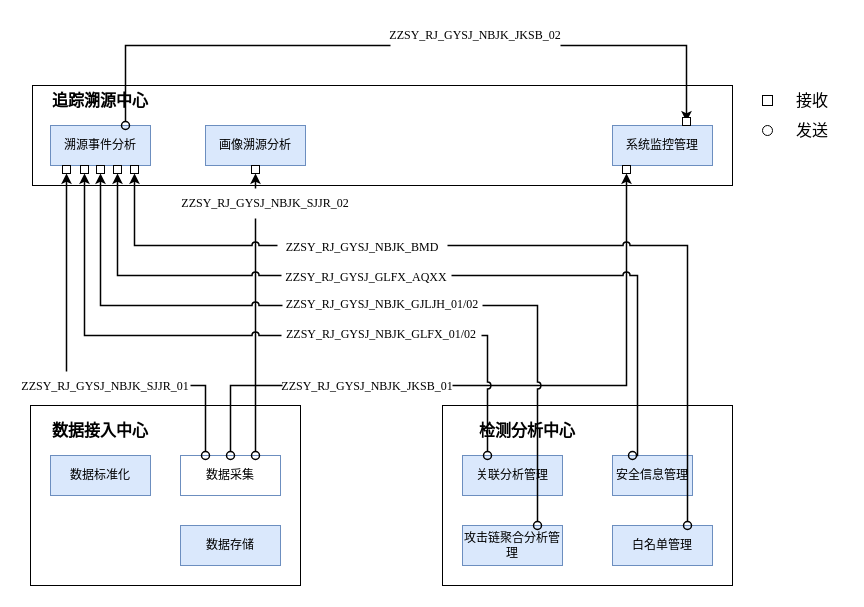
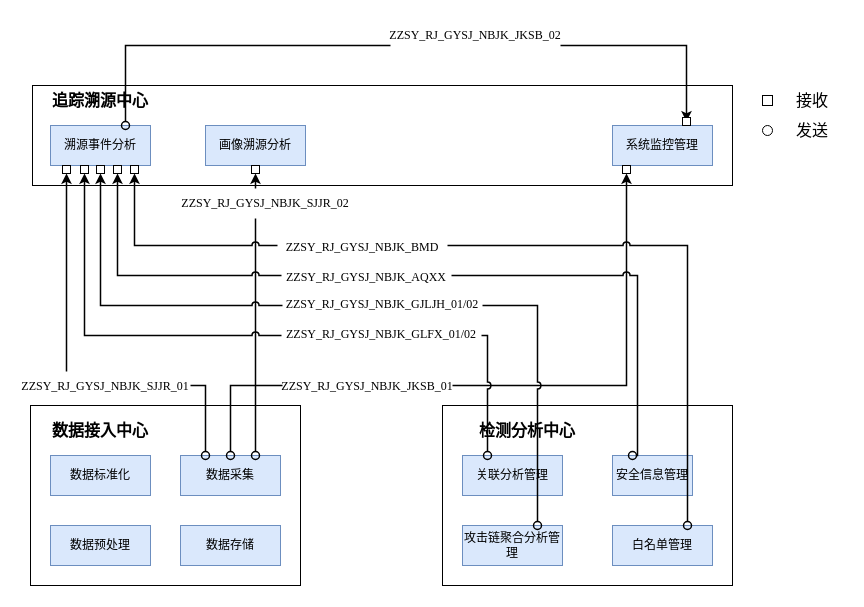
  <mxCell id="0" />
  <mxCell id="1" parent="0" />
  <mxCell id="2" value="" style="rounded=0;whiteSpace=wrap;html=1;" vertex="1" parent="1"><mxGeometry x="32" y="85" width="700" height="100" as="geometry" /></mxCell>
  <mxCell id="3" value="追踪溯源中心" style="text;html=1;strokeColor=none;fillColor=none;align=center;verticalAlign=middle;whiteSpace=wrap;rounded=0;fontStyle=1;fontSize=16;" vertex="1" parent="1"><mxGeometry x="40" y="85" width="120" height="30" as="geometry" /></mxCell>
  <mxCell id="4" value="溯源事件分析" style="rounded=0;whiteSpace=wrap;html=1;fillColor=#dae8fc;strokeColor=#6c8ebf;" vertex="1" parent="1"><mxGeometry x="50" y="125" width="100" height="40" as="geometry" /></mxCell>
  <mxCell id="5" value="画像溯源分析&lt;span style=&quot;color: rgba(0 , 0 , 0 , 0) ; font-family: monospace ; font-size: 0px&quot;&gt;%3CmxGraphModel%3E%3Croot%3E%3CmxCell%20id%3D%220%22%2F%3E%3CmxCell%20id%3D%221%22%20parent%3D%220%22%2F%3E%3CmxCell%20id%3D%222%22%20value%3D%22%E6%BA%AF%E6%BA%90%E4%BA%8B%E4%BB%B6%E5%88%86%E6%9E%90%22%20style%3D%22rounded%3D0%3BwhiteSpace%3Dwrap%3Bhtml%3D1%3BfillColor%3D%23dae8fc%3BstrokeColor%3D%236c8ebf%3B%22%20vertex%3D%221%22%20parent%3D%221%22%3E%3CmxGeometry%20x%3D%22220%22%20y%3D%22140%22%20width%3D%22120%22%20height%3D%2240%22%20as%3D%22geometry%22%2F%3E%3C%2FmxCell%3E%3C%2Froot%3E%3C%2FmxGraphModel%3E&lt;/span&gt;" style="rounded=0;whiteSpace=wrap;html=1;fillColor=#dae8fc;strokeColor=#6c8ebf;" vertex="1" parent="1"><mxGeometry x="205" y="125" width="100" height="40" as="geometry" /></mxCell>
  <mxCell id="6" style="edgeStyle=orthogonalEdgeStyle;shape=connector;rounded=0;sketch=0;jumpStyle=arc;orthogonalLoop=1;jettySize=auto;html=1;exitX=0.75;exitY=0;exitDx=0;exitDy=0;labelBackgroundColor=default;fontFamily=Helvetica;fontSize=16;fontColor=default;startArrow=oval;startFill=0;endArrow=classic;endFill=1;startSize=8;endSize=6;strokeColor=default;strokeWidth=1.5;" edge="1" parent="1" source="4"><mxGeometry relative="1" as="geometry"><mxPoint x="686" y="121" as="targetPoint" /><Array as="points"><mxPoint x="125" y="45" /><mxPoint x="686" y="45" /></Array></mxGeometry></mxCell>
  <mxCell id="7" value="系统监控管理" style="rounded=0;whiteSpace=wrap;html=1;fillColor=#dae8fc;strokeColor=#6c8ebf;" vertex="1" parent="1"><mxGeometry x="612" y="125" width="100" height="40" as="geometry" /></mxCell>
  <mxCell id="8" value="" style="rounded=0;whiteSpace=wrap;html=1;" vertex="1" parent="1"><mxGeometry x="30" y="405" width="270" height="180" as="geometry" /></mxCell>
  <mxCell id="9" value="数据接入中心" style="text;html=1;strokeColor=none;fillColor=none;align=center;verticalAlign=middle;whiteSpace=wrap;rounded=0;fontStyle=1;fontSize=16;" vertex="1" parent="1"><mxGeometry x="40" y="415" width="120" height="30" as="geometry" /></mxCell>
  <mxCell id="10" value="数据标准化" style="rounded=0;whiteSpace=wrap;html=1;fillColor=#dae8fc;strokeColor=#6c8ebf;" vertex="1" parent="1"><mxGeometry x="50" y="455" width="100" height="40" as="geometry" /></mxCell>
- <mxCell id="12" value="数据采集" style="rounded=0;whiteSpace=wrap;html=1;fillColor=#ffffff;strokeColor=#6c8ebf;" vertex="1" parent="1"><mxGeometry x="180" y="455" width="100" height="40" as="geometry" /></mxCell>
+ <mxCell id="11" value="数据预处理" style="rounded=0;whiteSpace=wrap;html=1;fillColor=#dae8fc;strokeColor=#6c8ebf;" vertex="1" parent="1"><mxGeometry x="50" y="525" width="100" height="40" as="geometry" /></mxCell>
+ <mxCell id="12" value="数据采集" style="rounded=0;whiteSpace=wrap;html=1;fillColor=#dae8fc;strokeColor=#6c8ebf;" vertex="1" parent="1"><mxGeometry x="180" y="455" width="100" height="40" as="geometry" /></mxCell>
  <mxCell id="13" style="edgeStyle=orthogonalEdgeStyle;shape=connector;rounded=0;sketch=0;jumpStyle=arc;orthogonalLoop=1;jettySize=auto;html=1;entryX=0.5;entryY=1;entryDx=0;entryDy=0;labelBackgroundColor=default;fontFamily=Helvetica;fontSize=16;fontColor=default;startArrow=oval;startFill=0;endArrow=classic;endFill=1;startSize=8;endSize=6;strokeColor=default;strokeWidth=1.5;" edge="1" parent="1" source="12" target="27"><mxGeometry relative="1" as="geometry"><Array as="points"><mxPoint x="205" y="385" /><mxPoint x="66" y="385" /></Array></mxGeometry></mxCell>
  <mxCell id="14" style="edgeStyle=orthogonalEdgeStyle;shape=connector;rounded=0;sketch=0;jumpStyle=arc;orthogonalLoop=1;jettySize=auto;html=1;exitX=0.5;exitY=0;exitDx=0;exitDy=0;entryX=0.5;entryY=1;entryDx=0;entryDy=0;labelBackgroundColor=default;fontFamily=Helvetica;fontSize=16;fontColor=default;startArrow=oval;startFill=0;endArrow=classic;endFill=1;startSize=8;endSize=6;strokeColor=default;strokeWidth=1.5;" edge="1" parent="1" source="12" target="34"><mxGeometry relative="1" as="geometry"><Array as="points"><mxPoint x="230" y="385" /><mxPoint x="626" y="385" /></Array></mxGeometry></mxCell>
  <mxCell id="15" style="edgeStyle=orthogonalEdgeStyle;shape=connector;rounded=0;orthogonalLoop=1;jettySize=auto;html=1;exitX=0.75;exitY=0;exitDx=0;exitDy=0;entryX=0.5;entryY=1;entryDx=0;entryDy=0;labelBackgroundColor=default;fontFamily=Helvetica;fontSize=16;fontColor=default;startArrow=oval;startFill=0;endArrow=classic;endFill=1;startSize=8;endSize=6;strokeColor=default;strokeWidth=1.5;" edge="1" parent="1" source="12" target="33"><mxGeometry relative="1" as="geometry" /></mxCell>
  <mxCell id="16" value="数据存储" style="rounded=0;whiteSpace=wrap;html=1;fillColor=#dae8fc;strokeColor=#6c8ebf;" vertex="1" parent="1"><mxGeometry x="180" y="525" width="100" height="40" as="geometry" /></mxCell>
  <mxCell id="17" value="" style="rounded=0;whiteSpace=wrap;html=1;" vertex="1" parent="1"><mxGeometry x="442" y="405" width="290" height="180" as="geometry" /></mxCell>
  <mxCell id="18" value="检测分析中心" style="text;html=1;strokeColor=none;fillColor=none;align=center;verticalAlign=middle;whiteSpace=wrap;rounded=0;fontStyle=1;fontSize=16;" vertex="1" parent="1"><mxGeometry x="467" y="415" width="120" height="30" as="geometry" /></mxCell>
  <mxCell id="19" value="关联分析管理" style="rounded=0;whiteSpace=wrap;html=1;fillColor=#dae8fc;strokeColor=#6c8ebf;" vertex="1" parent="1"><mxGeometry x="462" y="455" width="100" height="40" as="geometry" /></mxCell>
  <mxCell id="20" style="edgeStyle=orthogonalEdgeStyle;shape=connector;rounded=0;orthogonalLoop=1;jettySize=auto;html=1;exitX=0.25;exitY=0;exitDx=0;exitDy=0;labelBackgroundColor=default;fontFamily=Helvetica;fontSize=16;fontColor=default;startArrow=oval;startFill=0;endArrow=classic;endFill=1;startSize=8;endSize=6;strokeColor=default;strokeWidth=1.5;sketch=0;jumpStyle=arc;entryX=0.5;entryY=1;entryDx=0;entryDy=0;" edge="1" parent="1" source="19" target="30"><mxGeometry relative="1" as="geometry"><mxPoint x="142" y="265" as="targetPoint" /><Array as="points"><mxPoint x="487" y="335" /><mxPoint x="84" y="335" /></Array></mxGeometry></mxCell>
  <mxCell id="21" value="攻击链聚合分析管理" style="rounded=0;whiteSpace=wrap;html=1;fillColor=#dae8fc;strokeColor=#6c8ebf;" vertex="1" parent="1"><mxGeometry x="462" y="525" width="100" height="40" as="geometry" /></mxCell>
  <mxCell id="22" style="edgeStyle=orthogonalEdgeStyle;shape=connector;rounded=0;sketch=0;jumpStyle=arc;orthogonalLoop=1;jettySize=auto;html=1;exitX=0.75;exitY=0;exitDx=0;exitDy=0;labelBackgroundColor=default;fontFamily=Helvetica;fontSize=16;fontColor=default;startArrow=oval;startFill=0;endArrow=classic;endFill=1;startSize=8;endSize=6;strokeColor=default;strokeWidth=1.5;entryX=0.5;entryY=1;entryDx=0;entryDy=0;" edge="1" parent="1" source="21" target="29"><mxGeometry relative="1" as="geometry"><Array as="points"><mxPoint x="537" y="305" /><mxPoint x="100" y="305" /></Array></mxGeometry></mxCell>
  <mxCell id="23" value="安全信息管理" style="rounded=0;whiteSpace=wrap;html=1;fillColor=#dae8fc;strokeColor=#6c8ebf;" vertex="1" parent="1"><mxGeometry x="612" y="455" width="80" height="40" as="geometry" /></mxCell>
  <mxCell id="24" style="edgeStyle=orthogonalEdgeStyle;shape=connector;rounded=0;sketch=0;jumpStyle=arc;orthogonalLoop=1;jettySize=auto;html=1;exitX=0.25;exitY=0;exitDx=0;exitDy=0;entryX=0.5;entryY=1;entryDx=0;entryDy=0;labelBackgroundColor=default;fontFamily=Helvetica;fontSize=16;fontColor=default;startArrow=oval;startFill=0;endArrow=classic;endFill=1;startSize=8;endSize=6;strokeColor=default;strokeWidth=1.5;" edge="1" parent="1" source="23" target="31"><mxGeometry relative="1" as="geometry"><Array as="points"><mxPoint x="637" y="275" /><mxPoint x="117" y="275" /></Array></mxGeometry></mxCell>
  <mxCell id="25" value="白名单管理" style="rounded=0;whiteSpace=wrap;html=1;fillColor=#dae8fc;strokeColor=#6c8ebf;" vertex="1" parent="1"><mxGeometry x="612" y="525" width="100" height="40" as="geometry" /></mxCell>
  <mxCell id="26" style="edgeStyle=orthogonalEdgeStyle;shape=connector;rounded=0;sketch=0;jumpStyle=arc;orthogonalLoop=1;jettySize=auto;html=1;exitX=0.75;exitY=0;exitDx=0;exitDy=0;entryX=0.5;entryY=1;entryDx=0;entryDy=0;labelBackgroundColor=default;fontFamily=Helvetica;fontSize=16;fontColor=default;startArrow=oval;startFill=0;endArrow=classic;endFill=1;startSize=8;endSize=6;strokeColor=default;strokeWidth=1.5;" edge="1" parent="1" source="25" target="32"><mxGeometry relative="1" as="geometry"><Array as="points"><mxPoint x="687" y="245" /><mxPoint x="134" y="245" /></Array></mxGeometry></mxCell>
  <mxCell id="27" value="" style="rounded=0;whiteSpace=wrap;html=1;fontFamily=Helvetica;fontSize=16;fontColor=default;" vertex="1" parent="1"><mxGeometry x="62" y="165" width="8" height="8" as="geometry" /></mxCell>
  <mxCell id="28" value="&lt;span lang=&quot;EN-US&quot; style=&quot;font-size: 12px ; font-family: &amp;#34;times new roman&amp;#34; , serif&quot;&gt;ZZSY_RJ_GYSJ_NBJK_SJJR_01&lt;/span&gt;" style="text;html=1;strokeColor=none;fillColor=#FFFFFF;align=center;verticalAlign=middle;whiteSpace=wrap;rounded=0;fontFamily=Helvetica;fontSize=12;fontColor=default;" vertex="1" parent="1"><mxGeometry x="20" y="371" width="170" height="30" as="geometry" /></mxCell>
  <mxCell id="29" value="" style="rounded=0;whiteSpace=wrap;html=1;fontFamily=Helvetica;fontSize=16;fontColor=default;" vertex="1" parent="1"><mxGeometry x="96" y="165" width="8" height="8" as="geometry" /></mxCell>
  <mxCell id="30" value="" style="rounded=0;whiteSpace=wrap;html=1;fontFamily=Helvetica;fontSize=16;fontColor=default;" vertex="1" parent="1"><mxGeometry x="80" y="165" width="8" height="8" as="geometry" /></mxCell>
  <mxCell id="31" value="" style="rounded=0;whiteSpace=wrap;html=1;fontFamily=Helvetica;fontSize=16;fontColor=default;" vertex="1" parent="1"><mxGeometry x="113" y="165" width="8" height="8" as="geometry" /></mxCell>
  <mxCell id="32" value="" style="rounded=0;whiteSpace=wrap;html=1;fontFamily=Helvetica;fontSize=16;fontColor=default;" vertex="1" parent="1"><mxGeometry x="130" y="165" width="8" height="8" as="geometry" /></mxCell>
  <mxCell id="33" value="" style="rounded=0;whiteSpace=wrap;html=1;fontFamily=Helvetica;fontSize=16;fontColor=default;" vertex="1" parent="1"><mxGeometry x="251" y="165" width="8" height="8" as="geometry" /></mxCell>
  <mxCell id="34" value="" style="rounded=0;whiteSpace=wrap;html=1;fontFamily=Helvetica;fontSize=16;fontColor=default;" vertex="1" parent="1"><mxGeometry x="622" y="165" width="8" height="8" as="geometry" /></mxCell>
  <mxCell id="35" value="" style="rounded=0;whiteSpace=wrap;html=1;fontFamily=Helvetica;fontSize=16;fontColor=default;" vertex="1" parent="1"><mxGeometry x="682" y="117" width="8" height="8" as="geometry" /></mxCell>
  <mxCell id="36" value="&lt;span lang=&quot;EN-US&quot; style=&quot;font-size: 12px ; font-family: &amp;#34;times new roman&amp;#34; , serif&quot;&gt;ZZSY_RJ_GYSJ_NBJK_SJJR_02&lt;/span&gt;" style="text;html=1;strokeColor=none;fillColor=#FFFFFF;align=center;verticalAlign=middle;whiteSpace=wrap;rounded=0;fontFamily=Helvetica;fontSize=12;fontColor=default;" vertex="1" parent="1"><mxGeometry x="180" y="188" width="170" height="30" as="geometry" /></mxCell>
  <mxCell id="37" value="&lt;span lang=&quot;EN-US&quot; style=&quot;font-size: 12px ; font-family: &amp;#34;times new roman&amp;#34; , serif&quot;&gt;ZZSY_RJ_GYSJ_NBJK_GLFX_01/02&lt;/span&gt;" style="text;html=1;strokeColor=none;fillColor=#FFFFFF;align=center;verticalAlign=middle;whiteSpace=wrap;rounded=0;fontFamily=Helvetica;fontSize=12;fontColor=default;" vertex="1" parent="1"><mxGeometry x="281" y="319" width="200" height="30" as="geometry" /></mxCell>
  <mxCell id="38" value="&lt;span lang=&quot;EN-US&quot; style=&quot;font-size: 12px ; font-family: &amp;#34;times new roman&amp;#34; , serif&quot;&gt;ZZSY_RJ_GYSJ_NBJK_JKSB_02&lt;/span&gt;" style="text;html=1;strokeColor=none;fillColor=#FFFFFF;align=center;verticalAlign=middle;whiteSpace=wrap;rounded=0;fontFamily=Helvetica;fontSize=12;fontColor=default;" vertex="1" parent="1"><mxGeometry x="390" y="20" width="170" height="30" as="geometry" /></mxCell>
  <mxCell id="39" value="&lt;span lang=&quot;EN-US&quot; style=&quot;font-size: 12px ; font-family: &amp;#34;times new roman&amp;#34; , serif&quot;&gt;ZZSY_RJ_GYSJ_NBJK_JKSB_01&lt;/span&gt;" style="text;html=1;strokeColor=none;fillColor=#FFFFFF;align=center;verticalAlign=middle;whiteSpace=wrap;rounded=0;fontFamily=Helvetica;fontSize=12;fontColor=default;" vertex="1" parent="1"><mxGeometry x="282" y="371" width="170" height="30" as="geometry" /></mxCell>
  <mxCell id="40" value="&lt;span lang=&quot;EN-US&quot; style=&quot;font-size: 12px ; font-family: &amp;#34;times new roman&amp;#34; , serif&quot;&gt;ZZSY_RJ_GYSJ_NBJK_GJLJH_01/02&lt;/span&gt;" style="text;html=1;strokeColor=none;fillColor=#FFFFFF;align=center;verticalAlign=middle;whiteSpace=wrap;rounded=0;fontFamily=Helvetica;fontSize=12;fontColor=default;" vertex="1" parent="1"><mxGeometry x="282" y="289" width="200" height="30" as="geometry" /></mxCell>
- <mxCell id="41" value="&lt;span lang=&quot;EN-US&quot; style=&quot;font-size: 12px ; font-family: &amp;#34;times new roman&amp;#34; , serif&quot;&gt;ZZSY_RJ_GYSJ_GLFX_AQXX&lt;/span&gt;" style="text;html=1;strokeColor=none;fillColor=#FFFFFF;align=center;verticalAlign=middle;whiteSpace=wrap;rounded=0;fontFamily=Helvetica;fontSize=12;fontColor=default;" vertex="1" parent="1"><mxGeometry x="281" y="262" width="170" height="30" as="geometry" /></mxCell>
+ <mxCell id="41" value="&lt;span lang=&quot;EN-US&quot; style=&quot;font-size: 12px ; font-family: &amp;#34;times new roman&amp;#34; , serif&quot;&gt;ZZSY_RJ_GYSJ_NBJK_AQXX&lt;/span&gt;" style="text;html=1;strokeColor=none;fillColor=#FFFFFF;align=center;verticalAlign=middle;whiteSpace=wrap;rounded=0;fontFamily=Helvetica;fontSize=12;fontColor=default;" vertex="1" parent="1"><mxGeometry x="281" y="262" width="170" height="30" as="geometry" /></mxCell>
  <mxCell id="42" value="&lt;span lang=&quot;EN-US&quot; style=&quot;font-size: 12px ; font-family: &amp;#34;times new roman&amp;#34; , serif&quot;&gt;ZZSY_RJ_GYSJ_NBJK_BMD&lt;/span&gt;" style="text;html=1;strokeColor=none;fillColor=#FFFFFF;align=center;verticalAlign=middle;whiteSpace=wrap;rounded=0;fontFamily=Helvetica;fontSize=12;fontColor=default;" vertex="1" parent="1"><mxGeometry x="277" y="232" width="170" height="30" as="geometry" /></mxCell>
  <mxCell id="43" value="" style="group" vertex="1" connectable="0" parent="1"><mxGeometry x="762" y="85" width="80" height="60" as="geometry" /></mxCell>
  <mxCell id="44" value="" style="rounded=0;whiteSpace=wrap;html=1;fontFamily=Helvetica;fontSize=16;fontColor=default;" vertex="1" parent="43"><mxGeometry y="10" width="10" height="10" as="geometry" /></mxCell>
  <mxCell id="45" value="接收" style="text;html=1;strokeColor=none;fillColor=none;align=center;verticalAlign=middle;whiteSpace=wrap;rounded=0;fontFamily=Helvetica;fontSize=16;fontColor=default;" vertex="1" parent="43"><mxGeometry x="20" width="60" height="30" as="geometry" /></mxCell>
  <mxCell id="46" value="" style="ellipse;whiteSpace=wrap;html=1;aspect=fixed;fontFamily=Helvetica;fontSize=16;fontColor=default;" vertex="1" parent="43"><mxGeometry y="40" width="10" height="10" as="geometry" /></mxCell>
  <mxCell id="47" value="发送" style="text;html=1;strokeColor=none;fillColor=none;align=center;verticalAlign=middle;whiteSpace=wrap;rounded=0;fontFamily=Helvetica;fontSize=16;fontColor=default;" vertex="1" parent="43"><mxGeometry x="20" y="30" width="60" height="30" as="geometry" /></mxCell>
